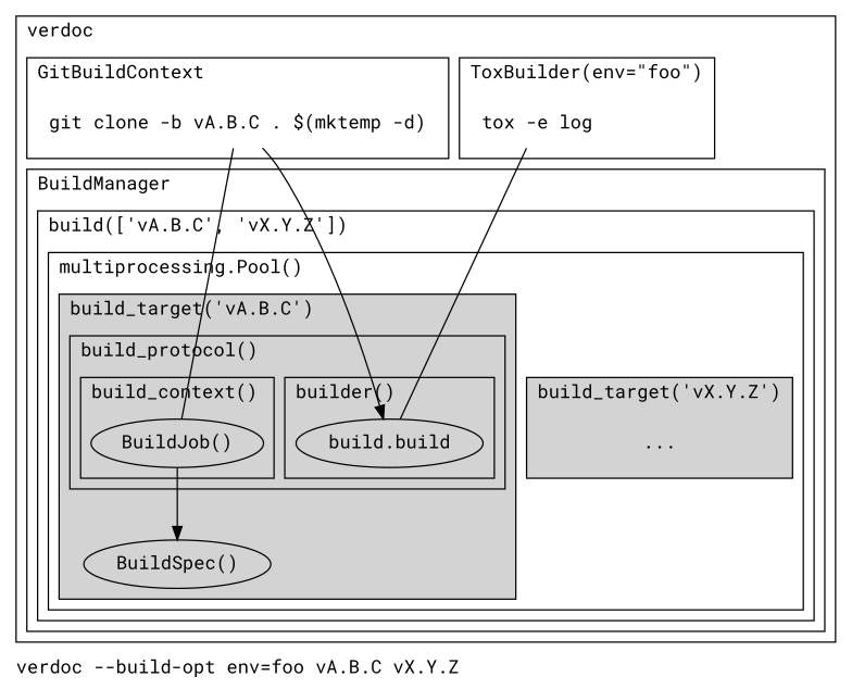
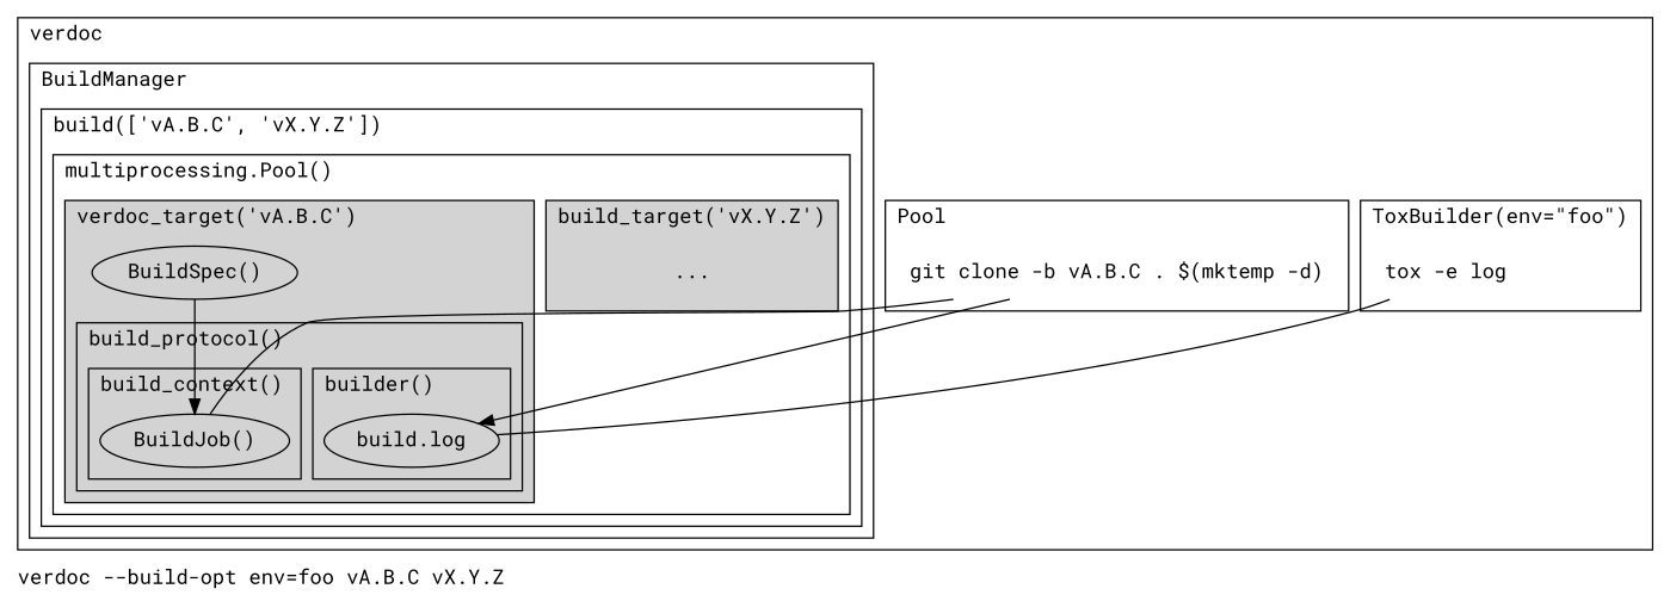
  digraph {
    compound=true
    fontname="Roboto Mono"
    label="verdoc --build-opt env=foo vA.B.C vX.Y.Z"
    labeljust=l
    rankdir=TB
    ranksep=0.75
    node [fontname="Roboto Mono"]
    edge [fontname="Roboto Mono"]
    n1 [label="tox -e log" shape=plaintext]
    n2 [label="git clone -b vA.B.C . $(mktemp -d)" shape=plaintext]
    n3 [label="BuildJob()"]
-   n4 [label="build.build"]
+   n4 [label="build.log"]
    n5 [label="BuildSpec()"]
    n6 [label="..." shape=plaintext]
    subgraph cluster_1 {
      label=verdoc
      subgraph cluster_2 {
        label="ToxBuilder(env=\"foo\")"
        n1
      }
      subgraph cluster_3 {
-       label=GitBuildContext
+       label=Pool
        n2
      }
      subgraph cluster_4 {
        label=BuildManager
        subgraph cluster_5 {
          label="build(['vA.B.C', 'vX.Y.Z'])"
          subgraph cluster_6 {
            label="multiprocessing.Pool()"
            subgraph cluster_7 {
-             label="build_target('vA.B.C')"
+             label="verdoc_target('vA.B.C')"
              style=filled
              n5
              subgraph cluster_8 {
                label="build_protocol()"
                style=filled
                subgraph cluster_9 {
                  label="build_context()"
                  style=filled
                  n3
                }
                subgraph cluster_10 {
                  label="builder()"
                  style=filled
                  n4
                }
              }
            }
            subgraph cluster_11 {
              label="build_target('vX.Y.Z')"
              style=filled
              n6
            }
          }
        }
      }
    }
    n1 -> n4 [dir=none]
    n2 -> n3 [dir=none]
    n2 -> n4
-   n3 -> n5
+   n5 -> n3
  }
